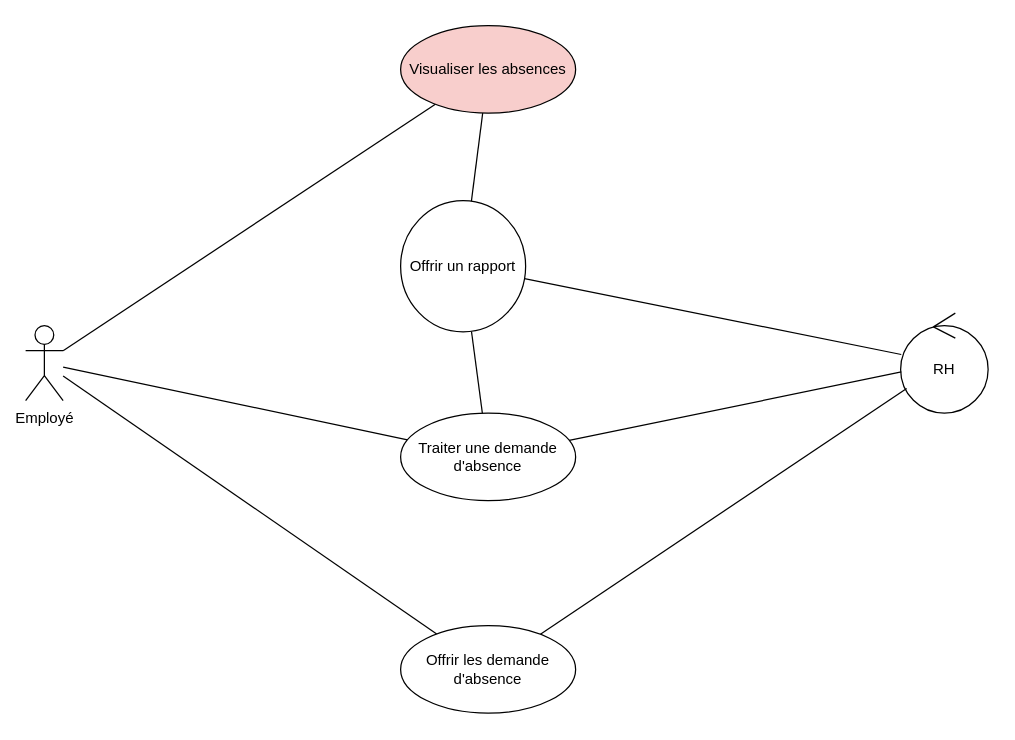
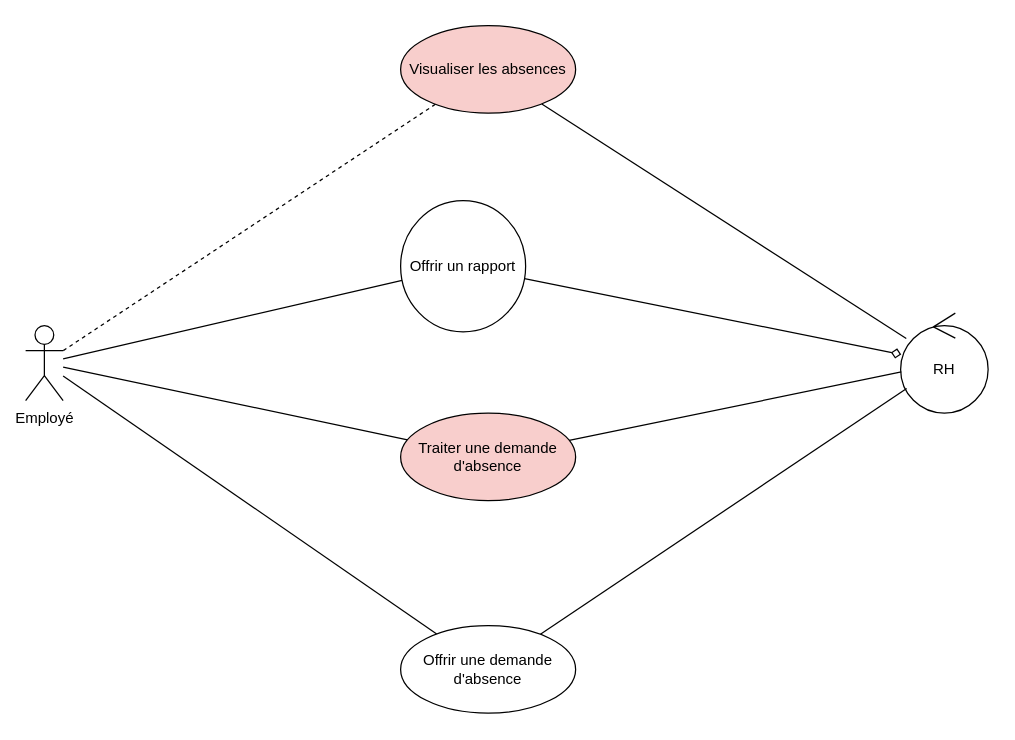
  <mxCell id="0" />
  <mxCell id="1" parent="0" />
  <mxCell id="2" value="RH" style="ellipse;shape=umlControl;whiteSpace=wrap;html=1;" parent="1" vertex="1"><mxGeometry x="720" y="250" width="70" height="80" as="geometry" /></mxCell>
  <mxCell id="3" style="rounded=0;orthogonalLoop=1;jettySize=auto;html=1;elbow=vertical;endArrow=none;endFill=0;" parent="1" source="4" target="9" edge="1"><mxGeometry relative="1" as="geometry" /></mxCell>
  <mxCell id="4" value="Employé" style="shape=umlActor;verticalLabelPosition=bottom;verticalAlign=top;html=1;" parent="1" vertex="1"><mxGeometry x="20" y="260" width="30" height="60" as="geometry" /></mxCell>
- <mxCell id="5" style="rounded=0;orthogonalLoop=1;jettySize=auto;html=1;endArrow=none;endFill=0;" parent="1" source="7" target="12" edge="1"><mxGeometry relative="1" as="geometry" /></mxCell>
- <mxCell id="6" style="rounded=0;orthogonalLoop=1;jettySize=auto;html=1;endArrow=none;endFill=0;" parent="1" source="7" target="4" edge="1"><mxGeometry relative="1" as="geometry" /></mxCell>
+ <mxCell id="5" style="rounded=0;orthogonalLoop=1;jettySize=auto;html=1;endArrow=none;endFill=0;" parent="1" source="7" target="2" edge="1"><mxGeometry relative="1" as="geometry" /></mxCell>
+ <mxCell id="6" style="rounded=0;orthogonalLoop=1;jettySize=auto;html=1;endArrow=none;endFill=0;dashed=1;" parent="1" source="7" target="4" edge="1"><mxGeometry relative="1" as="geometry" /></mxCell>
  <mxCell id="7" value="Visualiser les absences" style="ellipse;whiteSpace=wrap;html=1;fillColor=#f8cecc;" parent="1" vertex="1"><mxGeometry x="320" y="20" width="140" height="70" as="geometry" /></mxCell>
  <mxCell id="8" style="rounded=0;orthogonalLoop=1;jettySize=auto;html=1;endArrow=none;endFill=0;" parent="1" source="9" target="2" edge="1"><mxGeometry relative="1" as="geometry" /></mxCell>
- <mxCell id="9" value="Traiter une demande d'absence" style="ellipse;whiteSpace=wrap;html=1;" parent="1" vertex="1"><mxGeometry x="320" y="330" width="140" height="70" as="geometry" /></mxCell>
- <mxCell id="10" style="rounded=0;orthogonalLoop=1;jettySize=auto;html=1;endArrow=none;endFill=0;" parent="1" source="12" target="9" edge="1"><mxGeometry relative="1" as="geometry" /></mxCell>
- <mxCell id="11" style="rounded=0;orthogonalLoop=1;jettySize=auto;html=1;endArrow=none;endFill=0;" parent="1" source="12" target="2" edge="1"><mxGeometry relative="1" as="geometry" /></mxCell>
+ <mxCell id="9" value="Traiter une demande d'absence" style="ellipse;whiteSpace=wrap;html=1;fillColor=#f8cecc;" parent="1" vertex="1"><mxGeometry x="320" y="330" width="140" height="70" as="geometry" /></mxCell>
+ <mxCell id="10" style="rounded=0;orthogonalLoop=1;jettySize=auto;html=1;endArrow=none;endFill=0;" parent="1" source="12" target="4" edge="1"><mxGeometry relative="1" as="geometry" /></mxCell>
+ <mxCell id="11" style="rounded=0;orthogonalLoop=1;jettySize=auto;html=1;endArrow=diamond;endFill=0;" parent="1" source="12" target="2" edge="1"><mxGeometry relative="1" as="geometry" /></mxCell>
  <mxCell id="12" value="Offrir un rapport" style="ellipse;whiteSpace=wrap;html=1;" parent="1" vertex="1"><mxGeometry x="320" y="160" width="100" height="105" as="geometry" /></mxCell>
  <mxCell id="13" style="rounded=0;orthogonalLoop=1;jettySize=auto;html=1;endArrow=none;endFill=0;" edge="1" parent="1" source="15" target="2"><mxGeometry relative="1" as="geometry" /></mxCell>
  <mxCell id="14" style="rounded=0;orthogonalLoop=1;jettySize=auto;html=1;endArrow=none;endFill=0;" edge="1" parent="1" source="15" target="4"><mxGeometry relative="1" as="geometry" /></mxCell>
- <mxCell id="15" value="Offrir les demande d'absence" style="ellipse;whiteSpace=wrap;html=1;" vertex="1" parent="1"><mxGeometry x="320" y="500" width="140" height="70" as="geometry" /></mxCell>
+ <mxCell id="15" value="Offrir une demande d'absence" style="ellipse;whiteSpace=wrap;html=1;" vertex="1" parent="1"><mxGeometry x="320" y="500" width="140" height="70" as="geometry" /></mxCell>
